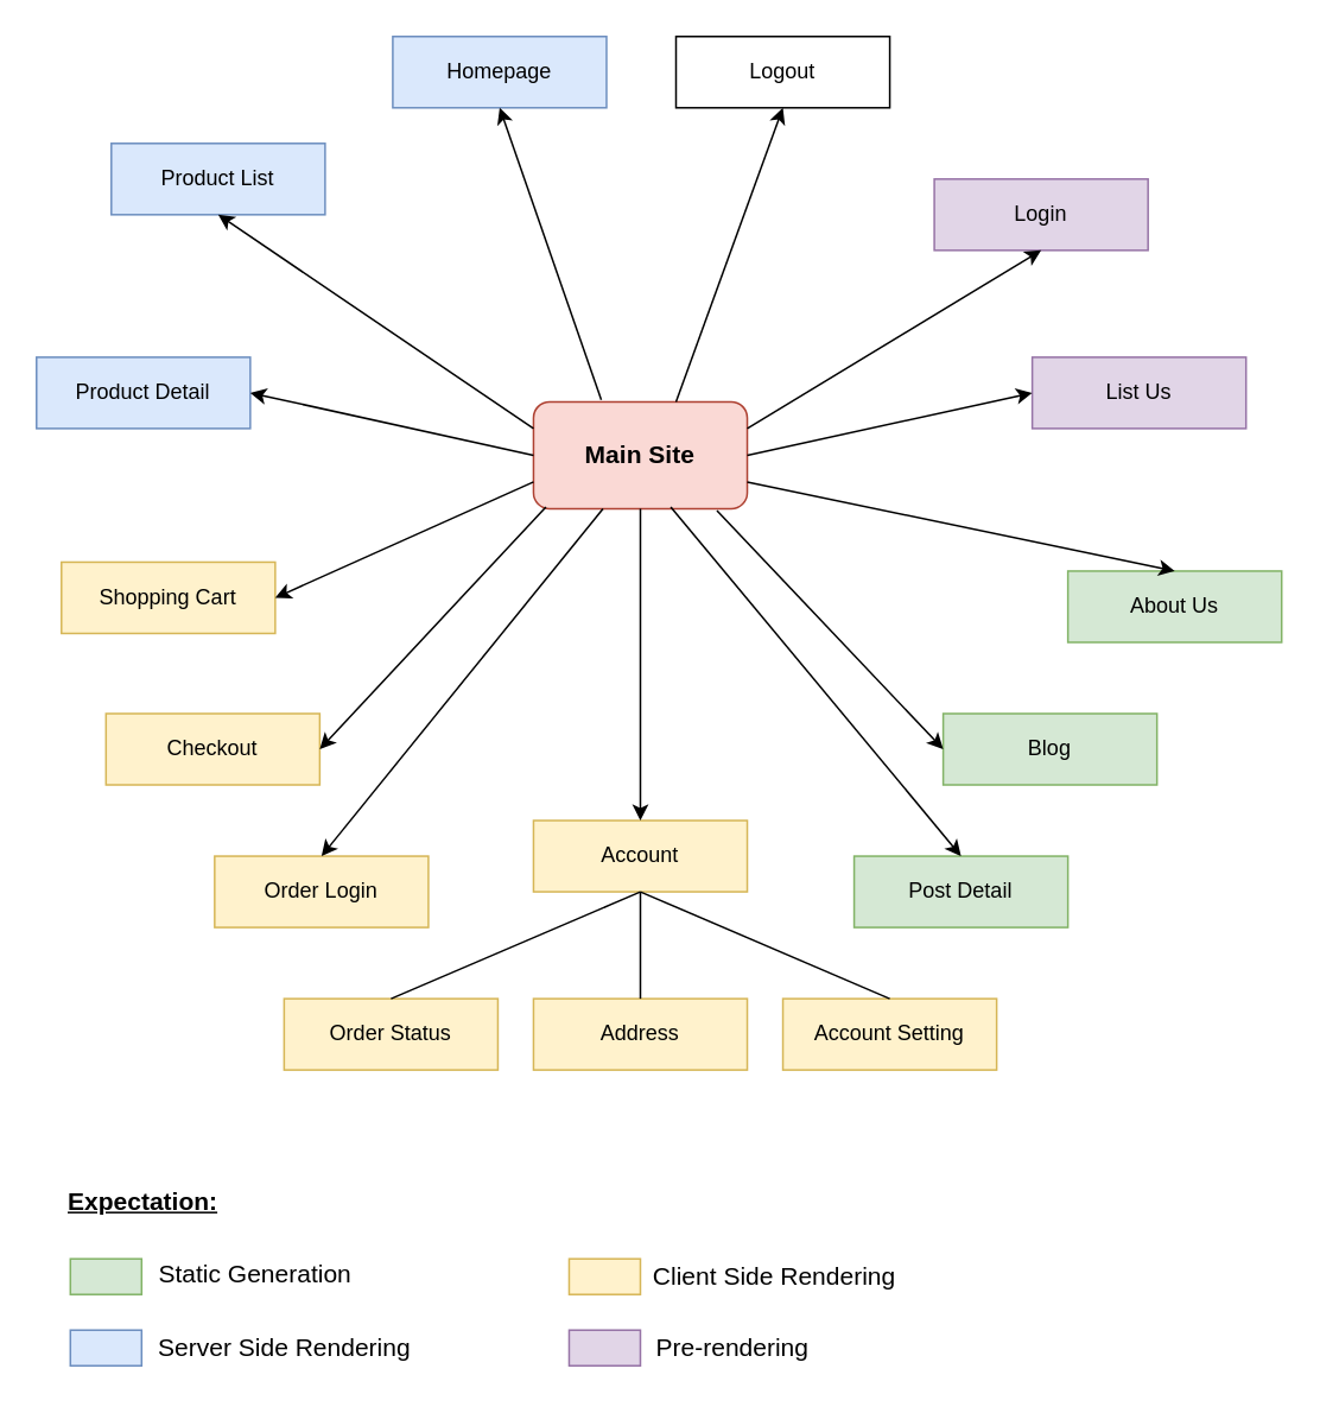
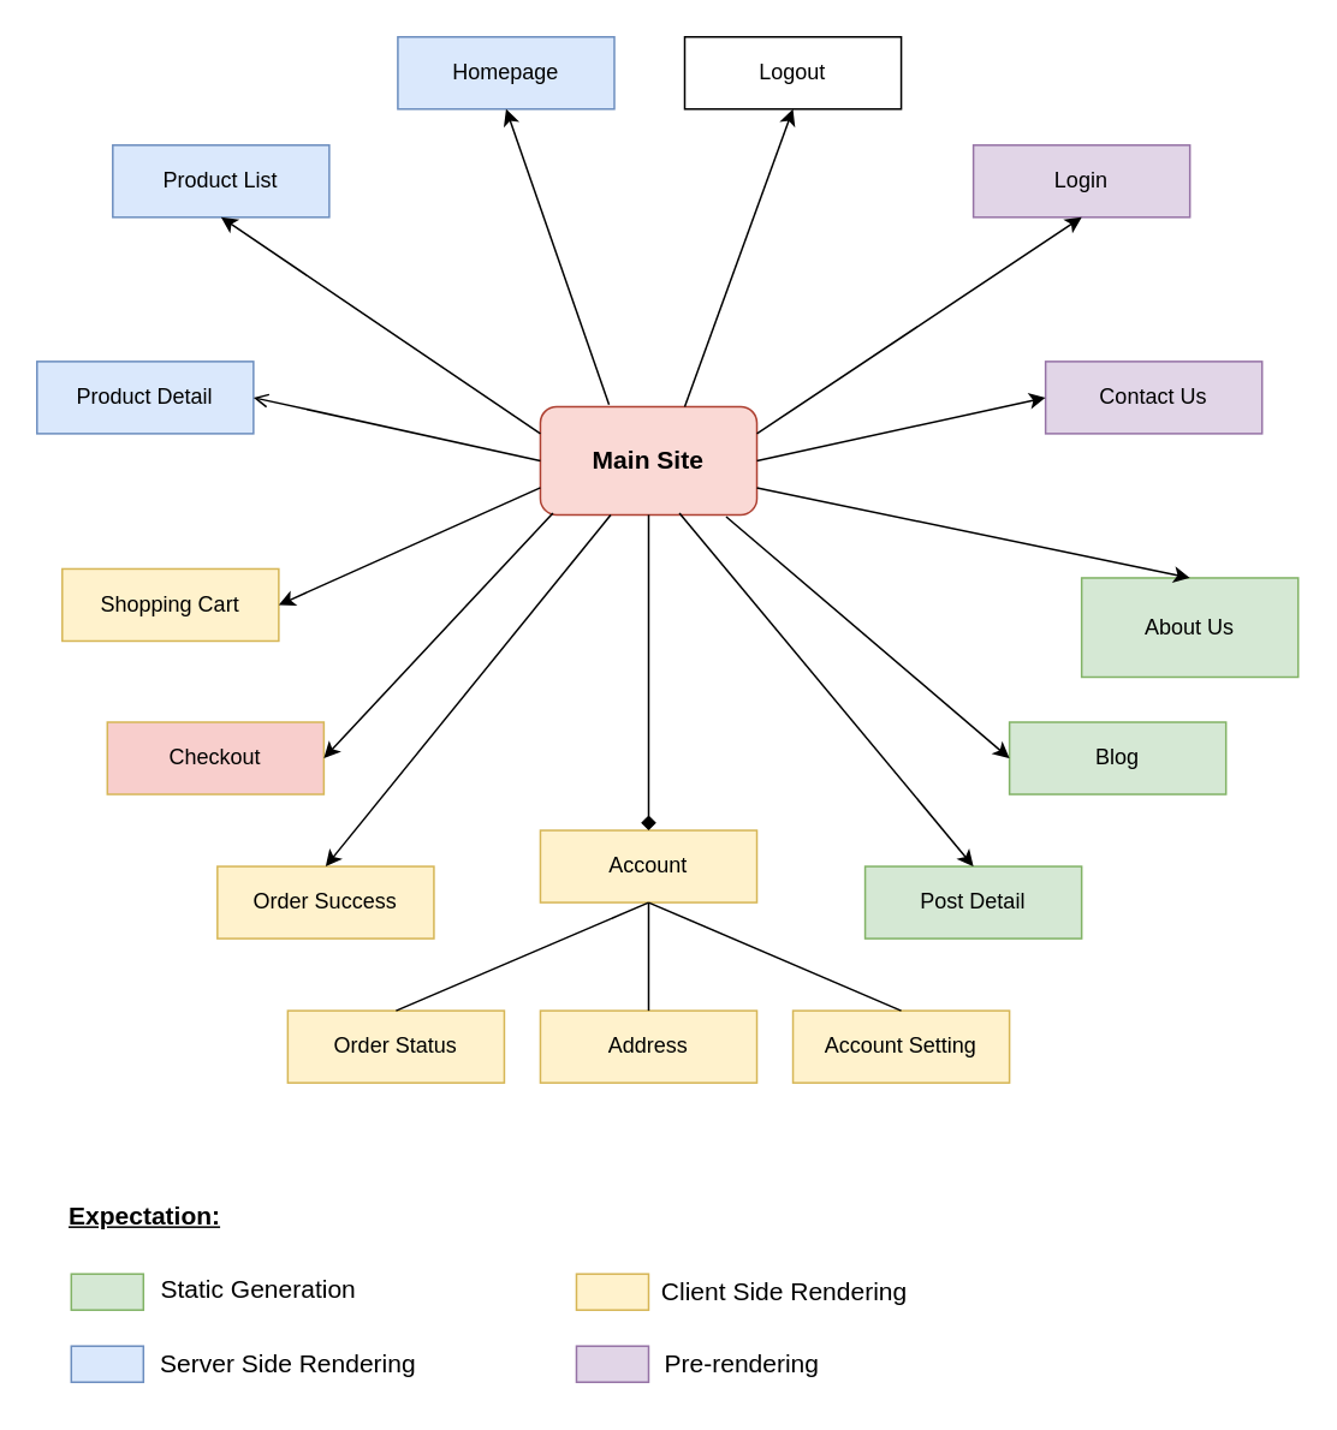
  <mxCell id="0" />
  <mxCell id="1" parent="0" />
- <mxCell id="2" value="Login" style="rounded=0;whiteSpace=wrap;html=1;fillColor=#e1d5e7;strokeColor=#9673a6;" vertex="1" parent="1"><mxGeometry x="524" y="100" width="120" height="40" as="geometry" /></mxCell>
+ <mxCell id="2" value="Login" style="rounded=0;whiteSpace=wrap;html=1;fillColor=#e1d5e7;strokeColor=#9673a6;" vertex="1" parent="1"><mxGeometry x="539" y="80" width="120" height="40" as="geometry" /></mxCell>
  <mxCell id="3" value="Logout" style="rounded=0;whiteSpace=wrap;html=1;" vertex="1" parent="1"><mxGeometry x="379" y="20" width="120" height="40" as="geometry" /></mxCell>
  <mxCell id="4" value="Homepage" style="rounded=0;whiteSpace=wrap;html=1;fillColor=#dae8fc;strokeColor=#6c8ebf;" vertex="1" parent="1"><mxGeometry x="220" y="20" width="120" height="40" as="geometry" /></mxCell>
  <mxCell id="5" value="Product List" style="rounded=0;whiteSpace=wrap;html=1;fillColor=#dae8fc;strokeColor=#6c8ebf;" vertex="1" parent="1"><mxGeometry x="62" y="80" width="120" height="40" as="geometry" /></mxCell>
  <mxCell id="6" value="Product Detail" style="rounded=0;whiteSpace=wrap;html=1;fillColor=#dae8fc;strokeColor=#6c8ebf;" vertex="1" parent="1"><mxGeometry x="20" y="200" width="120" height="40" as="geometry" /></mxCell>
  <mxCell id="7" value="Shopping Cart" style="rounded=0;whiteSpace=wrap;html=1;fillColor=#fff2cc;strokeColor=#d6b656;" vertex="1" parent="1"><mxGeometry x="34" y="315" width="120" height="40" as="geometry" /></mxCell>
- <mxCell id="8" value="Checkout" style="rounded=0;whiteSpace=wrap;html=1;fillColor=#fff2cc;strokeColor=#d6b656;" vertex="1" parent="1"><mxGeometry x="59" y="400" width="120" height="40" as="geometry" /></mxCell>
- <mxCell id="9" value="Order Login" style="rounded=0;whiteSpace=wrap;html=1;fillColor=#fff2cc;strokeColor=#d6b656;" vertex="1" parent="1"><mxGeometry x="120" y="480" width="120" height="40" as="geometry" /></mxCell>
- <mxCell id="10" value="About Us" style="rounded=0;whiteSpace=wrap;html=1;fillColor=#d5e8d4;strokeColor=#82b366;" vertex="1" parent="1"><mxGeometry x="599" y="320" width="120" height="40" as="geometry" /></mxCell>
- <mxCell id="11" value="List Us" style="rounded=0;whiteSpace=wrap;html=1;fillColor=#e1d5e7;strokeColor=#9673a6;" vertex="1" parent="1"><mxGeometry x="579" y="200" width="120" height="40" as="geometry" /></mxCell>
+ <mxCell id="8" value="Checkout" style="rounded=0;whiteSpace=wrap;html=1;fillColor=#f8cecc;strokeColor=#d6b656;" vertex="1" parent="1"><mxGeometry x="59" y="400" width="120" height="40" as="geometry" /></mxCell>
+ <mxCell id="9" value="Order Success" style="rounded=0;whiteSpace=wrap;html=1;fillColor=#fff2cc;strokeColor=#d6b656;" vertex="1" parent="1"><mxGeometry x="120" y="480" width="120" height="40" as="geometry" /></mxCell>
+ <mxCell id="10" value="About Us" style="rounded=0;whiteSpace=wrap;html=1;fillColor=#d5e8d4;strokeColor=#82b366;" vertex="1" parent="1"><mxGeometry x="599" y="320" width="120" height="55" as="geometry" /></mxCell>
+ <mxCell id="11" value="Contact Us" style="rounded=0;whiteSpace=wrap;html=1;fillColor=#e1d5e7;strokeColor=#9673a6;" vertex="1" parent="1"><mxGeometry x="579" y="200" width="120" height="40" as="geometry" /></mxCell>
  <mxCell id="12" value="Account" style="rounded=0;whiteSpace=wrap;html=1;fillColor=#fff2cc;strokeColor=#d6b656;" vertex="1" parent="1"><mxGeometry x="299" y="460" width="120" height="40" as="geometry" /></mxCell>
  <mxCell id="13" value="Account Setting" style="rounded=0;whiteSpace=wrap;html=1;fillColor=#fff2cc;strokeColor=#d6b656;" vertex="1" parent="1"><mxGeometry x="439" y="560" width="120" height="40" as="geometry" /></mxCell>
  <mxCell id="14" value="Address" style="rounded=0;whiteSpace=wrap;html=1;fillColor=#fff2cc;strokeColor=#d6b656;" vertex="1" parent="1"><mxGeometry x="299" y="560" width="120" height="40" as="geometry" /></mxCell>
  <mxCell id="15" value="Order Status" style="rounded=0;whiteSpace=wrap;html=1;fillColor=#fff2cc;strokeColor=#d6b656;" vertex="1" parent="1"><mxGeometry x="159" y="560" width="120" height="40" as="geometry" /></mxCell>
  <mxCell id="16" value="" style="endArrow=none;html=1;rounded=0;entryX=0.5;entryY=0;entryDx=0;entryDy=0;" edge="1" parent="1" target="13"><mxGeometry width="50" height="50" relative="1" as="geometry"><mxPoint x="359" y="500" as="sourcePoint" /><mxPoint x="619" y="594" as="targetPoint" /></mxGeometry></mxCell>
  <mxCell id="17" value="" style="endArrow=none;html=1;rounded=0;entryX=0.5;entryY=0;entryDx=0;entryDy=0;" edge="1" parent="1" target="15"><mxGeometry width="50" height="50" relative="1" as="geometry"><mxPoint x="359" y="500" as="sourcePoint" /><mxPoint x="619" y="714" as="targetPoint" /></mxGeometry></mxCell>
  <mxCell id="18" value="" style="endArrow=none;html=1;rounded=0;exitX=0.5;exitY=1;exitDx=0;exitDy=0;entryX=0.5;entryY=0;entryDx=0;entryDy=0;" edge="1" parent="1" source="12" target="14"><mxGeometry width="50" height="50" relative="1" as="geometry"><mxPoint x="569" y="704" as="sourcePoint" /><mxPoint x="619" y="654" as="targetPoint" /></mxGeometry></mxCell>
  <mxCell id="19" value="Expectation:" style="text;html=1;strokeColor=none;fillColor=none;align=center;verticalAlign=middle;whiteSpace=wrap;rounded=0;fontStyle=5;fontSize=14;" vertex="1" parent="1"><mxGeometry x="35" y="659" width="90" height="30" as="geometry" /></mxCell>
  <mxCell id="20" value="" style="rounded=0;whiteSpace=wrap;html=1;fillColor=#d5e8d4;strokeColor=#82b366;" vertex="1" parent="1"><mxGeometry x="39" y="706" width="40" height="20" as="geometry" /></mxCell>
  <mxCell id="21" value="" style="rounded=0;whiteSpace=wrap;html=1;fillColor=#dae8fc;strokeColor=#6c8ebf;" vertex="1" parent="1"><mxGeometry x="39" y="746" width="40" height="20" as="geometry" /></mxCell>
  <mxCell id="22" value="" style="rounded=0;whiteSpace=wrap;html=1;fillColor=#fff2cc;strokeColor=#d6b656;" vertex="1" parent="1"><mxGeometry x="319" y="706" width="40" height="20" as="geometry" /></mxCell>
  <mxCell id="23" value="" style="rounded=0;whiteSpace=wrap;html=1;fillColor=#e1d5e7;strokeColor=#9673a6;" vertex="1" parent="1"><mxGeometry x="319" y="746" width="40" height="20" as="geometry" /></mxCell>
  <mxCell id="24" value="Static Generation" style="text;html=1;strokeColor=none;fillColor=none;align=center;verticalAlign=middle;whiteSpace=wrap;rounded=0;fontSize=14;" vertex="1" parent="1"><mxGeometry x="78" y="700" width="130" height="30" as="geometry" /></mxCell>
  <mxCell id="25" value="Server Side Rendering" style="text;html=1;strokeColor=none;fillColor=none;align=center;verticalAlign=middle;whiteSpace=wrap;rounded=0;fontSize=14;" vertex="1" parent="1"><mxGeometry x="79" y="741" width="161" height="30" as="geometry" /></mxCell>
  <mxCell id="26" value="Client Side Rendering" style="text;html=1;strokeColor=none;fillColor=none;align=center;verticalAlign=middle;whiteSpace=wrap;rounded=0;fontSize=14;" vertex="1" parent="1"><mxGeometry x="359" y="701" width="151" height="30" as="geometry" /></mxCell>
  <mxCell id="27" value="Pre-rendering" style="text;html=1;strokeColor=none;fillColor=none;align=center;verticalAlign=middle;whiteSpace=wrap;rounded=0;fontSize=14;" vertex="1" parent="1"><mxGeometry x="360" y="741" width="102" height="30" as="geometry" /></mxCell>
  <mxCell id="28" value="Main Site" style="rounded=1;whiteSpace=wrap;html=1;fontSize=14;fontStyle=1;fillColor=#fad9d5;strokeColor=#ae4132;" vertex="1" parent="1"><mxGeometry x="299" y="225" width="120" height="60" as="geometry" /></mxCell>
  <mxCell id="29" value="" style="endArrow=classic;html=1;rounded=0;fontSize=14;exitX=0.317;exitY=-0.017;exitDx=0;exitDy=0;entryX=0.5;entryY=1;entryDx=0;entryDy=0;exitPerimeter=0;" edge="1" parent="1" source="28" target="4"><mxGeometry width="50" height="50" relative="1" as="geometry"><mxPoint x="359" y="320" as="sourcePoint" /><mxPoint x="409" y="270" as="targetPoint" /></mxGeometry></mxCell>
  <mxCell id="30" value="" style="endArrow=classic;html=1;rounded=0;fontSize=14;entryX=0.5;entryY=1;entryDx=0;entryDy=0;" edge="1" parent="1" target="3"><mxGeometry width="50" height="50" relative="1" as="geometry"><mxPoint x="379" y="225" as="sourcePoint" /><mxPoint x="429" y="175" as="targetPoint" /></mxGeometry></mxCell>
  <mxCell id="31" value="" style="endArrow=classic;html=1;rounded=0;fontSize=14;entryX=0.5;entryY=1;entryDx=0;entryDy=0;exitX=1;exitY=0.25;exitDx=0;exitDy=0;" edge="1" parent="1" source="28" target="2"><mxGeometry width="50" height="50" relative="1" as="geometry"><mxPoint x="419" y="230" as="sourcePoint" /><mxPoint x="469" y="180" as="targetPoint" /></mxGeometry></mxCell>
  <mxCell id="32" value="" style="endArrow=classic;html=1;rounded=0;fontSize=14;entryX=0;entryY=0.5;entryDx=0;entryDy=0;exitX=1;exitY=0.5;exitDx=0;exitDy=0;" edge="1" parent="1" source="28" target="11"><mxGeometry width="50" height="50" relative="1" as="geometry"><mxPoint x="359" y="320" as="sourcePoint" /><mxPoint x="409" y="270" as="targetPoint" /></mxGeometry></mxCell>
  <mxCell id="33" value="" style="endArrow=classic;html=1;rounded=0;fontSize=14;entryX=0.5;entryY=0;entryDx=0;entryDy=0;exitX=1;exitY=0.75;exitDx=0;exitDy=0;" edge="1" parent="1" source="28" target="10"><mxGeometry width="50" height="50" relative="1" as="geometry"><mxPoint x="359" y="320" as="sourcePoint" /><mxPoint x="409" y="270" as="targetPoint" /></mxGeometry></mxCell>
  <mxCell id="34" value="" style="endArrow=classic;html=1;rounded=0;fontSize=14;exitX=0.325;exitY=1;exitDx=0;exitDy=0;exitPerimeter=0;entryX=0.5;entryY=0;entryDx=0;entryDy=0;" edge="1" parent="1" source="28" target="9"><mxGeometry width="50" height="50" relative="1" as="geometry"><mxPoint x="359" y="320" as="sourcePoint" /><mxPoint x="409" y="270" as="targetPoint" /></mxGeometry></mxCell>
  <mxCell id="35" value="" style="endArrow=classic;html=1;rounded=0;fontSize=14;entryX=1;entryY=0.5;entryDx=0;entryDy=0;exitX=0.058;exitY=0.983;exitDx=0;exitDy=0;exitPerimeter=0;" edge="1" parent="1" source="28" target="8"><mxGeometry width="50" height="50" relative="1" as="geometry"><mxPoint x="259" y="370" as="sourcePoint" /><mxPoint x="409" y="270" as="targetPoint" /></mxGeometry></mxCell>
  <mxCell id="36" value="" style="endArrow=classic;html=1;rounded=0;fontSize=14;entryX=1;entryY=0.5;entryDx=0;entryDy=0;exitX=0;exitY=0.75;exitDx=0;exitDy=0;" edge="1" parent="1" source="28" target="7"><mxGeometry width="50" height="50" relative="1" as="geometry"><mxPoint x="359" y="320" as="sourcePoint" /><mxPoint x="409" y="270" as="targetPoint" /></mxGeometry></mxCell>
- <mxCell id="37" value="" style="endArrow=classic;html=1;rounded=0;fontSize=14;exitX=0;exitY=0.5;exitDx=0;exitDy=0;entryX=1;entryY=0.5;entryDx=0;entryDy=0;" edge="1" parent="1" source="28" target="6"><mxGeometry width="50" height="50" relative="1" as="geometry"><mxPoint x="359" y="320" as="sourcePoint" /><mxPoint x="409" y="270" as="targetPoint" /></mxGeometry></mxCell>
+ <mxCell id="37" value="" style="endArrow=open;html=1;rounded=0;fontSize=14;exitX=0;exitY=0.5;exitDx=0;exitDy=0;entryX=1;entryY=0.5;entryDx=0;entryDy=0;" edge="1" parent="1" source="28" target="6"><mxGeometry width="50" height="50" relative="1" as="geometry"><mxPoint x="359" y="320" as="sourcePoint" /><mxPoint x="409" y="270" as="targetPoint" /></mxGeometry></mxCell>
  <mxCell id="38" value="" style="endArrow=classic;html=1;rounded=0;fontSize=14;exitX=0;exitY=0.25;exitDx=0;exitDy=0;entryX=0.5;entryY=1;entryDx=0;entryDy=0;" edge="1" parent="1" source="28" target="5"><mxGeometry width="50" height="50" relative="1" as="geometry"><mxPoint x="359" y="320" as="sourcePoint" /><mxPoint x="409" y="270" as="targetPoint" /></mxGeometry></mxCell>
- <mxCell id="39" value="Blog" style="rounded=0;whiteSpace=wrap;html=1;fillColor=#d5e8d4;strokeColor=#82b366;" vertex="1" parent="1"><mxGeometry x="529" y="400" width="120" height="40" as="geometry" /></mxCell>
+ <mxCell id="39" value="Blog" style="rounded=0;whiteSpace=wrap;html=1;fillColor=#d5e8d4;strokeColor=#82b366;" vertex="1" parent="1"><mxGeometry x="559" y="400" width="120" height="40" as="geometry" /></mxCell>
  <mxCell id="40" value="Post Detail" style="rounded=0;whiteSpace=wrap;html=1;fillColor=#d5e8d4;strokeColor=#82b366;" vertex="1" parent="1"><mxGeometry x="479" y="480" width="120" height="40" as="geometry" /></mxCell>
  <mxCell id="41" value="" style="endArrow=classic;html=1;rounded=0;fontSize=14;exitX=0.858;exitY=1.017;exitDx=0;exitDy=0;exitPerimeter=0;entryX=0;entryY=0.5;entryDx=0;entryDy=0;" edge="1" parent="1" source="28" target="39"><mxGeometry width="50" height="50" relative="1" as="geometry"><mxPoint x="359" y="440" as="sourcePoint" /><mxPoint x="519" y="390" as="targetPoint" /></mxGeometry></mxCell>
  <mxCell id="42" value="" style="endArrow=classic;html=1;rounded=0;fontSize=14;entryX=0.5;entryY=0;entryDx=0;entryDy=0;exitX=0.642;exitY=0.983;exitDx=0;exitDy=0;exitPerimeter=0;" edge="1" parent="1" source="28" target="40"><mxGeometry width="50" height="50" relative="1" as="geometry"><mxPoint x="379" y="290" as="sourcePoint" /><mxPoint x="409" y="390" as="targetPoint" /></mxGeometry></mxCell>
- <mxCell id="43" value="" style="endArrow=classic;html=1;rounded=0;fontSize=14;exitX=0.5;exitY=1;exitDx=0;exitDy=0;entryX=0.5;entryY=0;entryDx=0;entryDy=0;" edge="1" parent="1" source="28" target="12"><mxGeometry width="50" height="50" relative="1" as="geometry"><mxPoint x="359" y="440" as="sourcePoint" /><mxPoint x="409" y="390" as="targetPoint" /></mxGeometry></mxCell>
+ <mxCell id="43" value="" style="endArrow=diamond;html=1;rounded=0;fontSize=14;exitX=0.5;exitY=1;exitDx=0;exitDy=0;entryX=0.5;entryY=0;entryDx=0;entryDy=0;" edge="1" parent="1" source="28" target="12"><mxGeometry width="50" height="50" relative="1" as="geometry"><mxPoint x="359" y="440" as="sourcePoint" /><mxPoint x="409" y="390" as="targetPoint" /></mxGeometry></mxCell>
